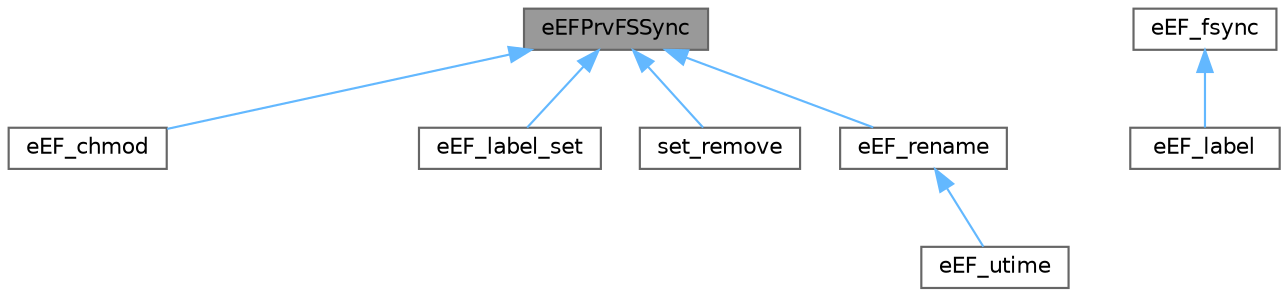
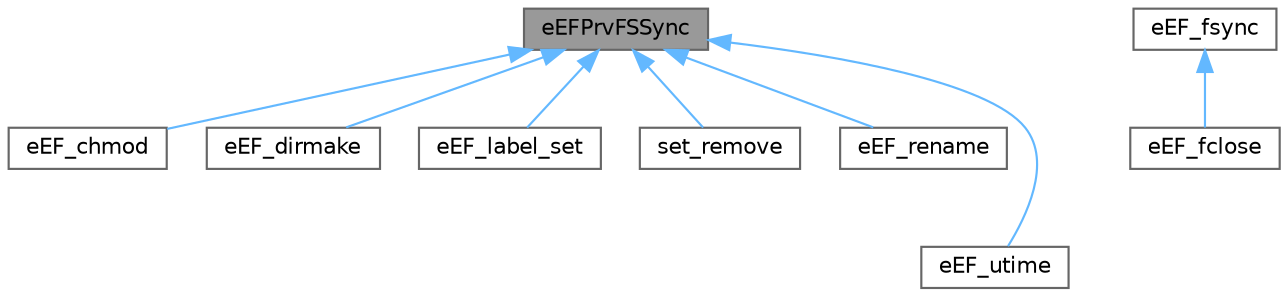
  digraph {
    rankdir=TB
    node [color=grey40 fillcolor=white fontname=Helvetica fontsize=10 shape=box style=filled]
    edge [color=steelblue1 dir=back fontname=Helvetica fontsize=10 labelfontname=Helvetica labelfontsize=10 style=solid]
    n1 [color=gray40 fillcolor=grey60 fontcolor=black height=0.2 label=eEFPrvFSSync width=0.4]
    n2 [height=0.2 label=eEF_chmod width=0.4]
+   n3 [height=0.2 label=eEF_dirmake width=0.4]
    n4 [height=0.2 label=eEF_label_set width=0.4]
    n5 [height=0.2 label=set_remove width=0.4]
    n6 [height=0.2 label=eEF_rename width=0.4]
    n7 [height=0.2 label=eEF_utime width=0.4]
    n8 [height=0.2 label=eEF_fsync width=0.4]
-   n9 [height=0.2 label=eEF_label width=0.4]
+   n9 [height=0.2 label=eEF_fclose width=0.4]
    n1 -> n2
+   n1 -> n3
    n1 -> n4
    n1 -> n5
    n1 -> n6
-   n6 -> n7
+   n1 -> n7
    n8 -> n9
  }
